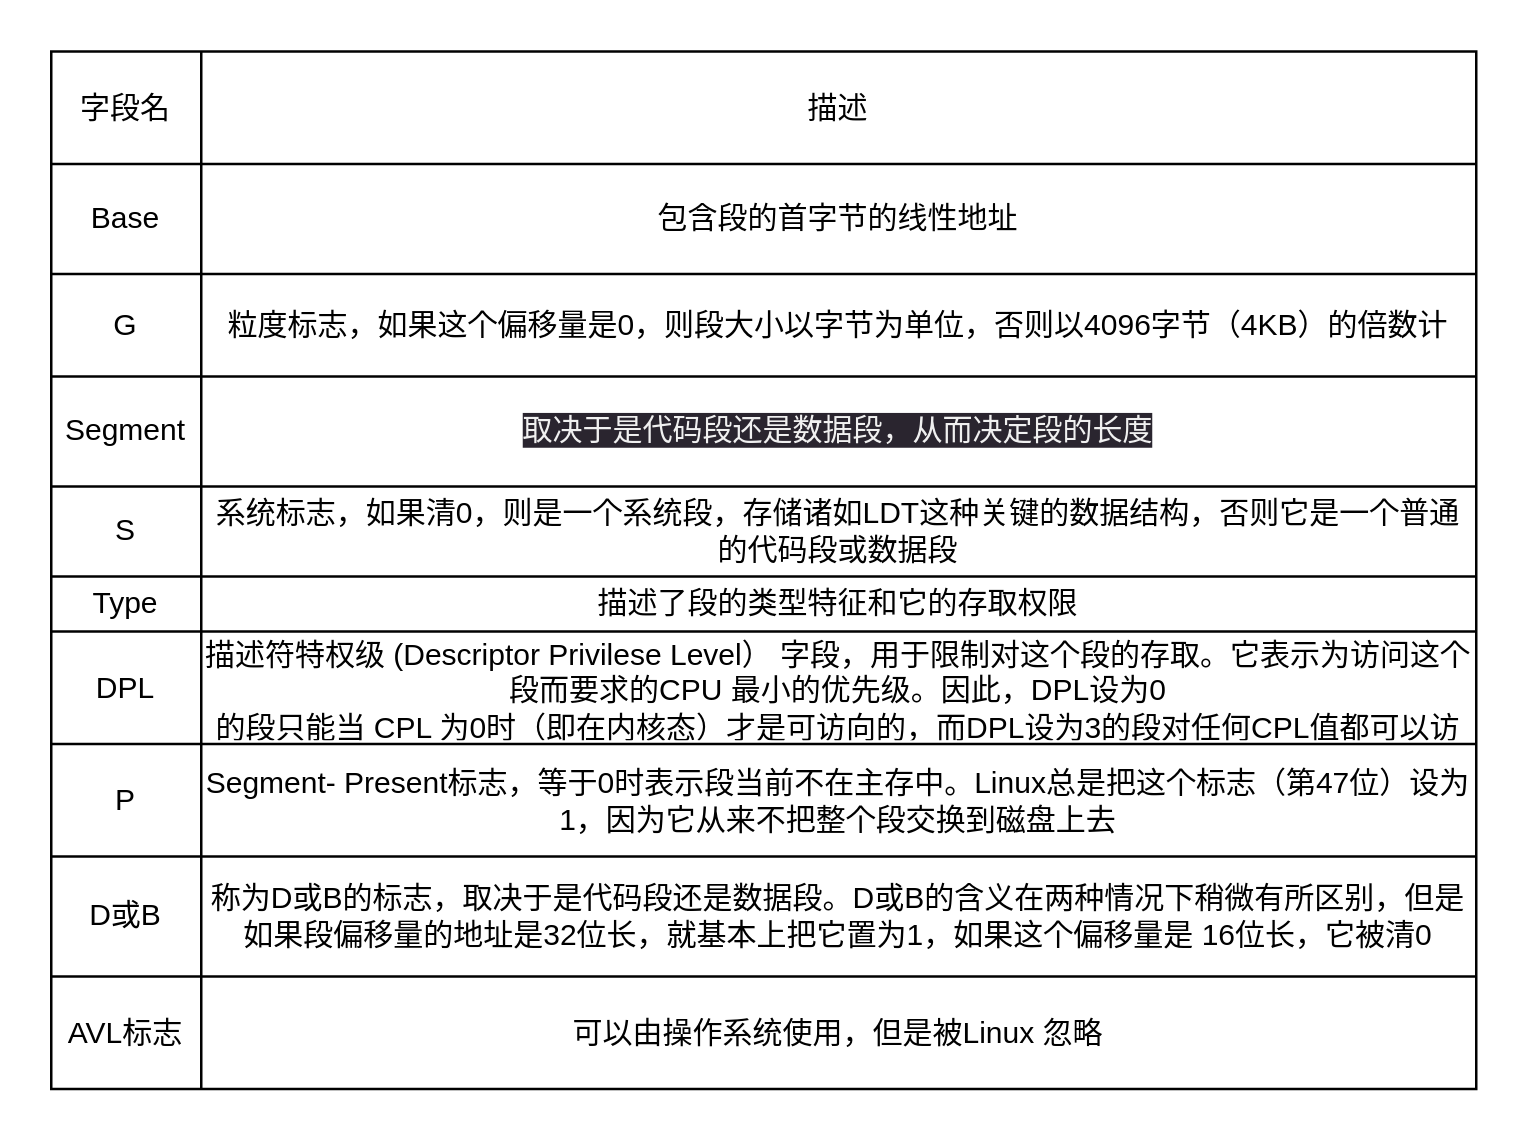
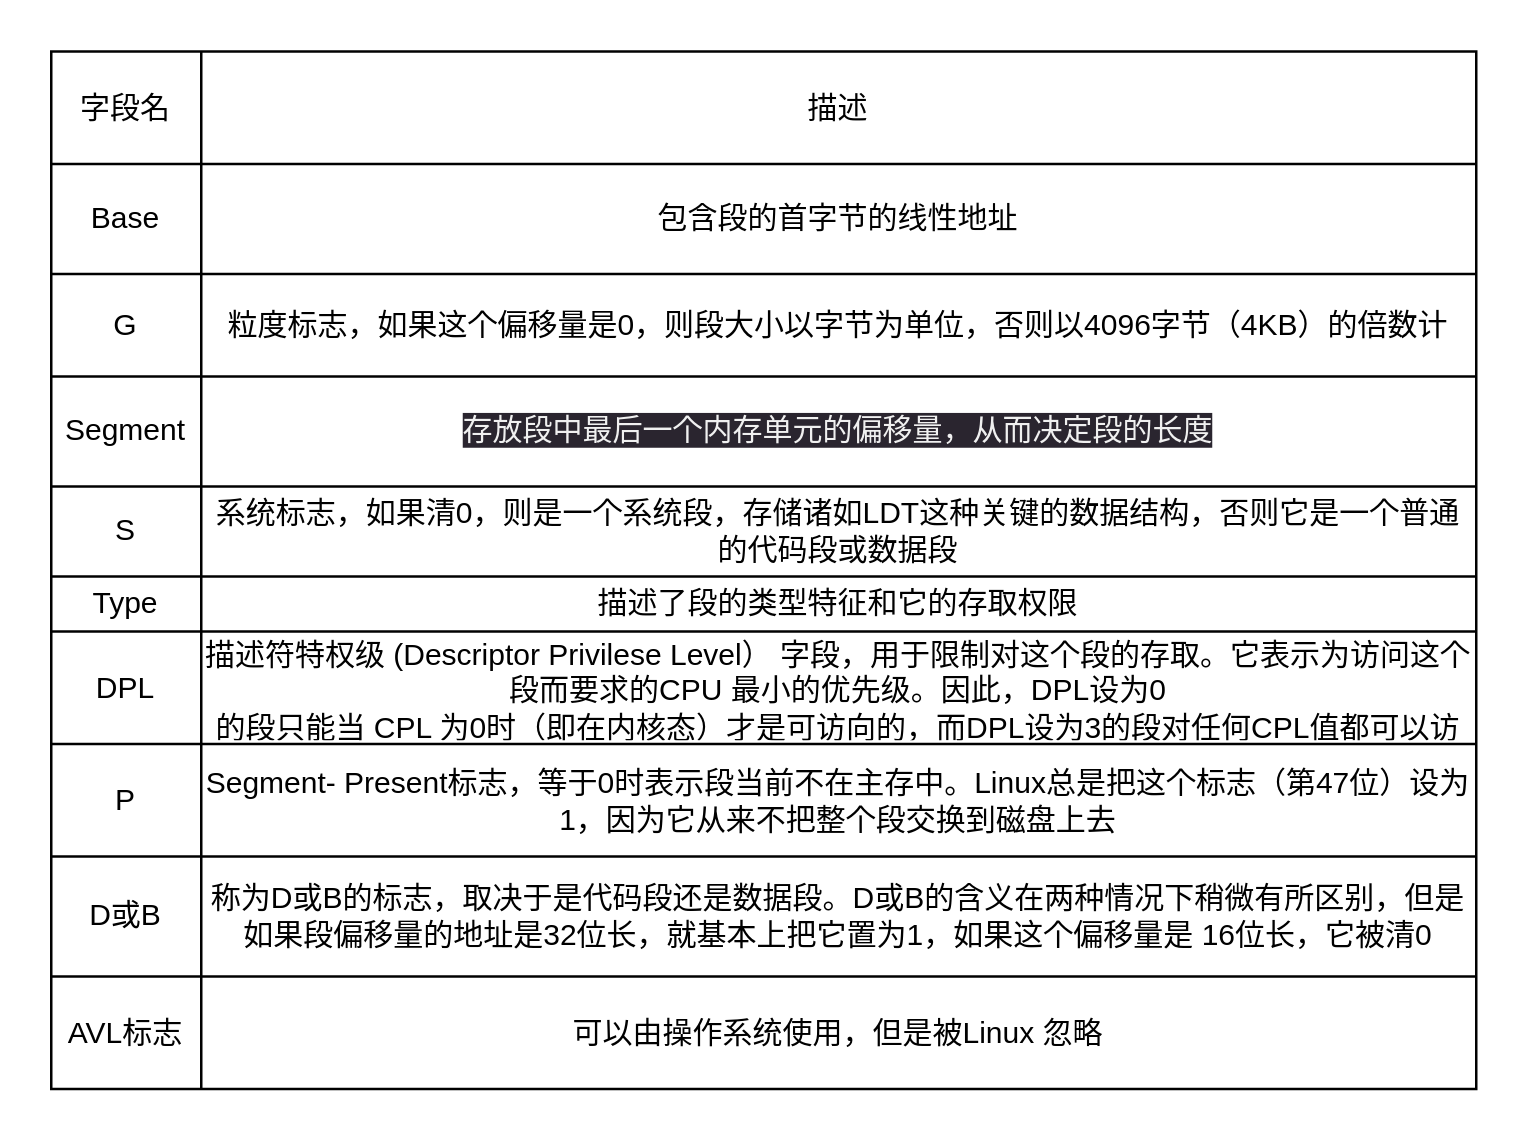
  <mxCell id="0" />
  <mxCell id="1" parent="0" />
  <mxCell id="2" value="" style="shape=table;startSize=0;container=1;collapsible=0;childLayout=tableLayout;" vertex="1" parent="1"><mxGeometry x="20" y="20" width="570" height="415" as="geometry" /></mxCell>
  <mxCell id="3" value="" style="shape=tableRow;horizontal=0;startSize=0;swimlaneHead=0;swimlaneBody=0;strokeColor=inherit;top=0;left=0;bottom=0;right=0;collapsible=0;dropTarget=0;fillColor=none;points=[[0,0.5],[1,0.5]];portConstraint=eastwest;" vertex="1" parent="2"><mxGeometry width="570" height="45" as="geometry" /></mxCell>
  <mxCell id="4" value="字段名" style="shape=partialRectangle;html=1;whiteSpace=wrap;connectable=0;strokeColor=inherit;overflow=hidden;fillColor=none;top=0;left=0;bottom=0;right=0;pointerEvents=1;" vertex="1" parent="3"><mxGeometry width="60" height="45" as="geometry"><mxRectangle width="60" height="45" as="alternateBounds" /></mxGeometry></mxCell>
  <mxCell id="5" value="描述" style="shape=partialRectangle;html=1;whiteSpace=wrap;connectable=0;strokeColor=inherit;overflow=hidden;fillColor=none;top=0;left=0;bottom=0;right=0;pointerEvents=1;" vertex="1" parent="3"><mxGeometry x="60" width="510" height="45" as="geometry"><mxRectangle width="510" height="45" as="alternateBounds" /></mxGeometry></mxCell>
  <mxCell id="6" value="" style="shape=tableRow;horizontal=0;startSize=0;swimlaneHead=0;swimlaneBody=0;strokeColor=inherit;top=0;left=0;bottom=0;right=0;collapsible=0;dropTarget=0;fillColor=none;points=[[0,0.5],[1,0.5]];portConstraint=eastwest;" vertex="1" parent="2"><mxGeometry y="45" width="570" height="44" as="geometry" /></mxCell>
  <mxCell id="7" value="Base" style="shape=partialRectangle;html=1;whiteSpace=wrap;connectable=0;strokeColor=inherit;overflow=hidden;fillColor=none;top=0;left=0;bottom=0;right=0;pointerEvents=1;" vertex="1" parent="6"><mxGeometry width="60" height="44" as="geometry"><mxRectangle width="60" height="44" as="alternateBounds" /></mxGeometry></mxCell>
  <mxCell id="8" value="包含段的首字节的线性地址" style="shape=partialRectangle;html=1;whiteSpace=wrap;connectable=0;strokeColor=inherit;overflow=hidden;fillColor=none;top=0;left=0;bottom=0;right=0;pointerEvents=1;" vertex="1" parent="6"><mxGeometry x="60" width="510" height="44" as="geometry"><mxRectangle width="510" height="44" as="alternateBounds" /></mxGeometry></mxCell>
  <mxCell id="9" value="" style="shape=tableRow;horizontal=0;startSize=0;swimlaneHead=0;swimlaneBody=0;strokeColor=inherit;top=0;left=0;bottom=0;right=0;collapsible=0;dropTarget=0;fillColor=none;points=[[0,0.5],[1,0.5]];portConstraint=eastwest;" vertex="1" parent="2"><mxGeometry y="89" width="570" height="41" as="geometry" /></mxCell>
  <mxCell id="10" value="G" style="shape=partialRectangle;html=1;whiteSpace=wrap;connectable=0;strokeColor=inherit;overflow=hidden;fillColor=none;top=0;left=0;bottom=0;right=0;pointerEvents=1;" vertex="1" parent="9"><mxGeometry width="60" height="41" as="geometry"><mxRectangle width="60" height="41" as="alternateBounds" /></mxGeometry></mxCell>
  <mxCell id="11" value="粒度标志，如果这个偏移量是0，则段大小以字节为单位，否则以4096字节（4KB）的倍数计" style="shape=partialRectangle;html=1;whiteSpace=wrap;connectable=0;strokeColor=inherit;overflow=hidden;fillColor=none;top=0;left=0;bottom=0;right=0;pointerEvents=1;" vertex="1" parent="9"><mxGeometry x="60" width="510" height="41" as="geometry"><mxRectangle width="510" height="41" as="alternateBounds" /></mxGeometry></mxCell>
  <mxCell id="12" value="" style="shape=tableRow;horizontal=0;startSize=0;swimlaneHead=0;swimlaneBody=0;strokeColor=inherit;top=0;left=0;bottom=0;right=0;collapsible=0;dropTarget=0;fillColor=none;points=[[0,0.5],[1,0.5]];portConstraint=eastwest;" vertex="1" parent="2"><mxGeometry y="130" width="570" height="44" as="geometry" /></mxCell>
  <mxCell id="13" value="Segment" style="shape=partialRectangle;html=1;whiteSpace=wrap;connectable=0;strokeColor=inherit;overflow=hidden;fillColor=none;top=0;left=0;bottom=0;right=0;pointerEvents=1;" vertex="1" parent="12"><mxGeometry width="60" height="44" as="geometry"><mxRectangle width="60" height="44" as="alternateBounds" /></mxGeometry></mxCell>
- <mxCell id="14" value="&lt;span style=&quot;caret-color: rgb(240, 240, 240); color: rgb(240, 240, 240); font-family: Helvetica; font-size: 12px; font-style: normal; font-variant-caps: normal; font-weight: 400; letter-spacing: normal; text-align: center; text-indent: 0px; text-transform: none; word-spacing: 0px; -webkit-text-stroke-width: 0px; background-color: rgb(42, 37, 47); text-decoration: none; float: none; display: inline !important;&quot;&gt;取决于是代码段还是数据段，从而决定段的长度&lt;/span&gt;" style="shape=partialRectangle;html=1;whiteSpace=wrap;connectable=0;strokeColor=inherit;overflow=hidden;fillColor=none;top=0;left=0;bottom=0;right=0;pointerEvents=1;" vertex="1" parent="12"><mxGeometry x="60" width="510" height="44" as="geometry"><mxRectangle width="510" height="44" as="alternateBounds" /></mxGeometry></mxCell>
+ <mxCell id="14" value="&lt;span style=&quot;caret-color: rgb(240, 240, 240); color: rgb(240, 240, 240); font-family: Helvetica; font-size: 12px; font-style: normal; font-variant-caps: normal; font-weight: 400; letter-spacing: normal; text-align: center; text-indent: 0px; text-transform: none; word-spacing: 0px; -webkit-text-stroke-width: 0px; background-color: rgb(42, 37, 47); text-decoration: none; float: none; display: inline !important;&quot;&gt;存放段中最后一个内存单元的偏移量，从而决定段的长度&lt;/span&gt;" style="shape=partialRectangle;html=1;whiteSpace=wrap;connectable=0;strokeColor=inherit;overflow=hidden;fillColor=none;top=0;left=0;bottom=0;right=0;pointerEvents=1;" vertex="1" parent="12"><mxGeometry x="60" width="510" height="44" as="geometry"><mxRectangle width="510" height="44" as="alternateBounds" /></mxGeometry></mxCell>
  <mxCell id="15" value="" style="shape=tableRow;horizontal=0;startSize=0;swimlaneHead=0;swimlaneBody=0;strokeColor=inherit;top=0;left=0;bottom=0;right=0;collapsible=0;dropTarget=0;fillColor=none;points=[[0,0.5],[1,0.5]];portConstraint=eastwest;" vertex="1" parent="2"><mxGeometry y="174" width="570" height="36" as="geometry" /></mxCell>
  <mxCell id="16" value="S" style="shape=partialRectangle;html=1;whiteSpace=wrap;connectable=0;strokeColor=inherit;overflow=hidden;fillColor=none;top=0;left=0;bottom=0;right=0;pointerEvents=1;" vertex="1" parent="15"><mxGeometry width="60" height="36" as="geometry"><mxRectangle width="60" height="36" as="alternateBounds" /></mxGeometry></mxCell>
  <mxCell id="17" value="系统标志，如果清0，则是一个系统段，存储诸如LDT这种关键的数据结构，否则它是一个普通的代码段或数据段" style="shape=partialRectangle;html=1;whiteSpace=wrap;connectable=0;strokeColor=inherit;overflow=hidden;fillColor=none;top=0;left=0;bottom=0;right=0;pointerEvents=1;" vertex="1" parent="15"><mxGeometry x="60" width="510" height="36" as="geometry"><mxRectangle width="510" height="36" as="alternateBounds" /></mxGeometry></mxCell>
  <mxCell id="18" value="" style="shape=tableRow;horizontal=0;startSize=0;swimlaneHead=0;swimlaneBody=0;strokeColor=inherit;top=0;left=0;bottom=0;right=0;collapsible=0;dropTarget=0;fillColor=none;points=[[0,0.5],[1,0.5]];portConstraint=eastwest;" vertex="1" parent="2"><mxGeometry y="210" width="570" height="22" as="geometry" /></mxCell>
  <mxCell id="19" value="Type" style="shape=partialRectangle;html=1;whiteSpace=wrap;connectable=0;strokeColor=inherit;overflow=hidden;fillColor=none;top=0;left=0;bottom=0;right=0;pointerEvents=1;" vertex="1" parent="18"><mxGeometry width="60" height="22" as="geometry"><mxRectangle width="60" height="22" as="alternateBounds" /></mxGeometry></mxCell>
  <mxCell id="20" value="描述了段的类型特征和它的存取权限" style="shape=partialRectangle;html=1;whiteSpace=wrap;connectable=0;strokeColor=inherit;overflow=hidden;fillColor=none;top=0;left=0;bottom=0;right=0;pointerEvents=1;" vertex="1" parent="18"><mxGeometry x="60" width="510" height="22" as="geometry"><mxRectangle width="510" height="22" as="alternateBounds" /></mxGeometry></mxCell>
  <mxCell id="21" value="" style="shape=tableRow;horizontal=0;startSize=0;swimlaneHead=0;swimlaneBody=0;strokeColor=inherit;top=0;left=0;bottom=0;right=0;collapsible=0;dropTarget=0;fillColor=none;points=[[0,0.5],[1,0.5]];portConstraint=eastwest;" vertex="1" parent="2"><mxGeometry y="232" width="570" height="45" as="geometry" /></mxCell>
  <mxCell id="22" value="DPL" style="shape=partialRectangle;html=1;whiteSpace=wrap;connectable=0;strokeColor=inherit;overflow=hidden;fillColor=none;top=0;left=0;bottom=0;right=0;pointerEvents=1;" vertex="1" parent="21"><mxGeometry width="60" height="45" as="geometry"><mxRectangle width="60" height="45" as="alternateBounds" /></mxGeometry></mxCell>
  <mxCell id="23" value="描述符特权级 (Descriptor Privilese Level） 字段，用于限制对这个段的存取。它表示为访问这个段而要求的CPU 最小的优先级。因此，DPL设为0&#10;的段只能当 CPL 为0时（即在内核态）才是可访向的，而DPL设为3的段对任何CPL值都可以访问" style="shape=partialRectangle;html=1;whiteSpace=wrap;connectable=0;strokeColor=inherit;overflow=hidden;fillColor=none;top=0;left=0;bottom=0;right=0;pointerEvents=1;" vertex="1" parent="21"><mxGeometry x="60" width="510" height="45" as="geometry"><mxRectangle width="510" height="45" as="alternateBounds" /></mxGeometry></mxCell>
  <mxCell id="24" value="" style="shape=tableRow;horizontal=0;startSize=0;swimlaneHead=0;swimlaneBody=0;strokeColor=inherit;top=0;left=0;bottom=0;right=0;collapsible=0;dropTarget=0;fillColor=none;points=[[0,0.5],[1,0.5]];portConstraint=eastwest;" vertex="1" parent="2"><mxGeometry y="277" width="570" height="45" as="geometry" /></mxCell>
  <mxCell id="25" value="P" style="shape=partialRectangle;html=1;whiteSpace=wrap;connectable=0;strokeColor=inherit;overflow=hidden;fillColor=none;top=0;left=0;bottom=0;right=0;pointerEvents=1;" vertex="1" parent="24"><mxGeometry width="60" height="45" as="geometry"><mxRectangle width="60" height="45" as="alternateBounds" /></mxGeometry></mxCell>
  <mxCell id="26" value="Segment- Present标志，等于0时表示段当前不在主存中。Linux总是把这个标志（第47位）设为1，因为它从来不把整个段交换到磁盘上去" style="shape=partialRectangle;html=1;whiteSpace=wrap;connectable=0;strokeColor=inherit;overflow=hidden;fillColor=none;top=0;left=0;bottom=0;right=0;pointerEvents=1;" vertex="1" parent="24"><mxGeometry x="60" width="510" height="45" as="geometry"><mxRectangle width="510" height="45" as="alternateBounds" /></mxGeometry></mxCell>
  <mxCell id="27" value="" style="shape=tableRow;horizontal=0;startSize=0;swimlaneHead=0;swimlaneBody=0;strokeColor=inherit;top=0;left=0;bottom=0;right=0;collapsible=0;dropTarget=0;fillColor=none;points=[[0,0.5],[1,0.5]];portConstraint=eastwest;" vertex="1" parent="2"><mxGeometry y="322" width="570" height="48" as="geometry" /></mxCell>
  <mxCell id="28" value="D或B" style="shape=partialRectangle;html=1;whiteSpace=wrap;connectable=0;strokeColor=inherit;overflow=hidden;fillColor=none;top=0;left=0;bottom=0;right=0;pointerEvents=1;" vertex="1" parent="27"><mxGeometry width="60" height="48" as="geometry"><mxRectangle width="60" height="48" as="alternateBounds" /></mxGeometry></mxCell>
  <mxCell id="29" value="称为D或B的标志，取决于是代码段还是数据段。D或B的含义在两种情况下稍微有所区别，但是如果段偏移量的地址是32位长，就基本上把它置为1，如果这个偏移量是 16位长，它被清0" style="shape=partialRectangle;html=1;whiteSpace=wrap;connectable=0;strokeColor=inherit;overflow=hidden;fillColor=none;top=0;left=0;bottom=0;right=0;pointerEvents=1;" vertex="1" parent="27"><mxGeometry x="60" width="510" height="48" as="geometry"><mxRectangle width="510" height="48" as="alternateBounds" /></mxGeometry></mxCell>
  <mxCell id="30" style="shape=tableRow;horizontal=0;startSize=0;swimlaneHead=0;swimlaneBody=0;strokeColor=inherit;top=0;left=0;bottom=0;right=0;collapsible=0;dropTarget=0;fillColor=none;points=[[0,0.5],[1,0.5]];portConstraint=eastwest;" vertex="1" parent="2"><mxGeometry y="370" width="570" height="45" as="geometry" /></mxCell>
  <mxCell id="31" value="AVL标志" style="shape=partialRectangle;html=1;whiteSpace=wrap;connectable=0;strokeColor=inherit;overflow=hidden;fillColor=none;top=0;left=0;bottom=0;right=0;pointerEvents=1;" vertex="1" parent="30"><mxGeometry width="60" height="45" as="geometry"><mxRectangle width="60" height="45" as="alternateBounds" /></mxGeometry></mxCell>
  <mxCell id="32" value="可以由操作系统使用，但是被Linux 忽略" style="shape=partialRectangle;html=1;whiteSpace=wrap;connectable=0;strokeColor=inherit;overflow=hidden;fillColor=none;top=0;left=0;bottom=0;right=0;pointerEvents=1;" vertex="1" parent="30"><mxGeometry x="60" width="510" height="45" as="geometry"><mxRectangle width="510" height="45" as="alternateBounds" /></mxGeometry></mxCell>
